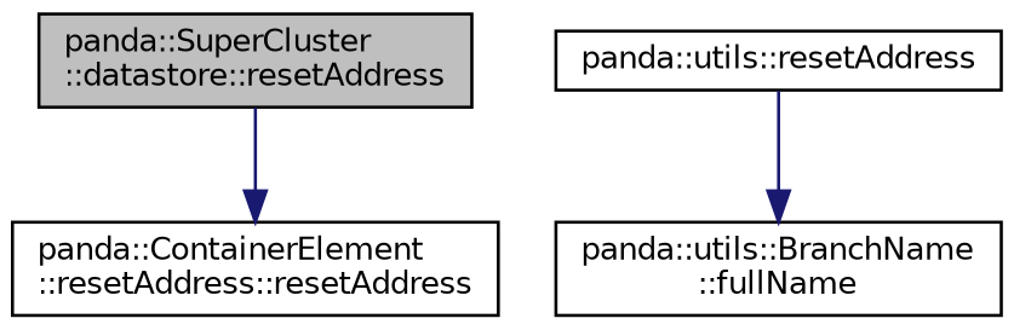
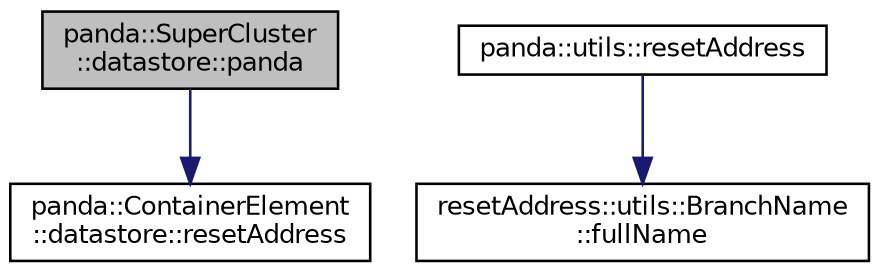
  digraph {
    rankdir=TB
    node [color=black fillcolor=white fontname=Helvetica fontsize=10 shape=record style=filled]
    edge [color=midnightblue fontname=Helvetica fontsize=10 labelfontname=Helvetica labelfontsize=10 style=solid]
-   n1 [fillcolor=grey75 fontcolor=black height=0.2 label="panda::SuperCluster\l::datastore::resetAddress" width=0.4]
-   n2 [height=0.2 label="panda::ContainerElement\l::resetAddress::resetAddress" width=0.4]
+   n1 [fillcolor=grey75 fontcolor=black height=0.2 label="panda::SuperCluster\l::datastore::panda" width=0.4]
+   n2 [height=0.2 label="panda::ContainerElement\l::datastore::resetAddress" width=0.4]
    n3 [height=0.2 label="panda::utils::resetAddress" width=0.4]
-   n4 [height=0.2 label="panda::utils::BranchName\l::fullName" width=0.4]
+   n4 [height=0.2 label="resetAddress::utils::BranchName\l::fullName" width=0.4]
    n1 -> n2
    n3 -> n4
  }
